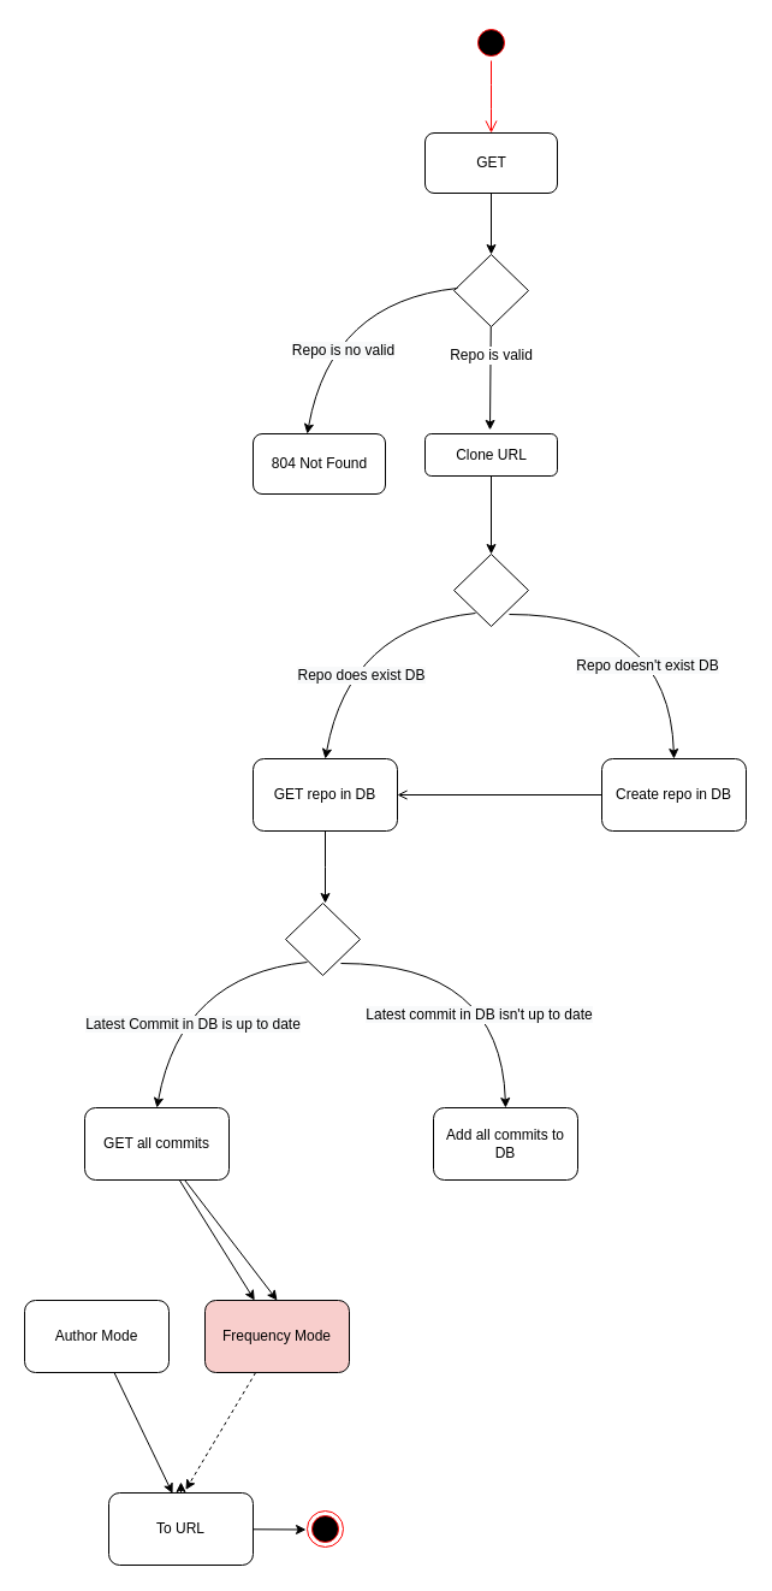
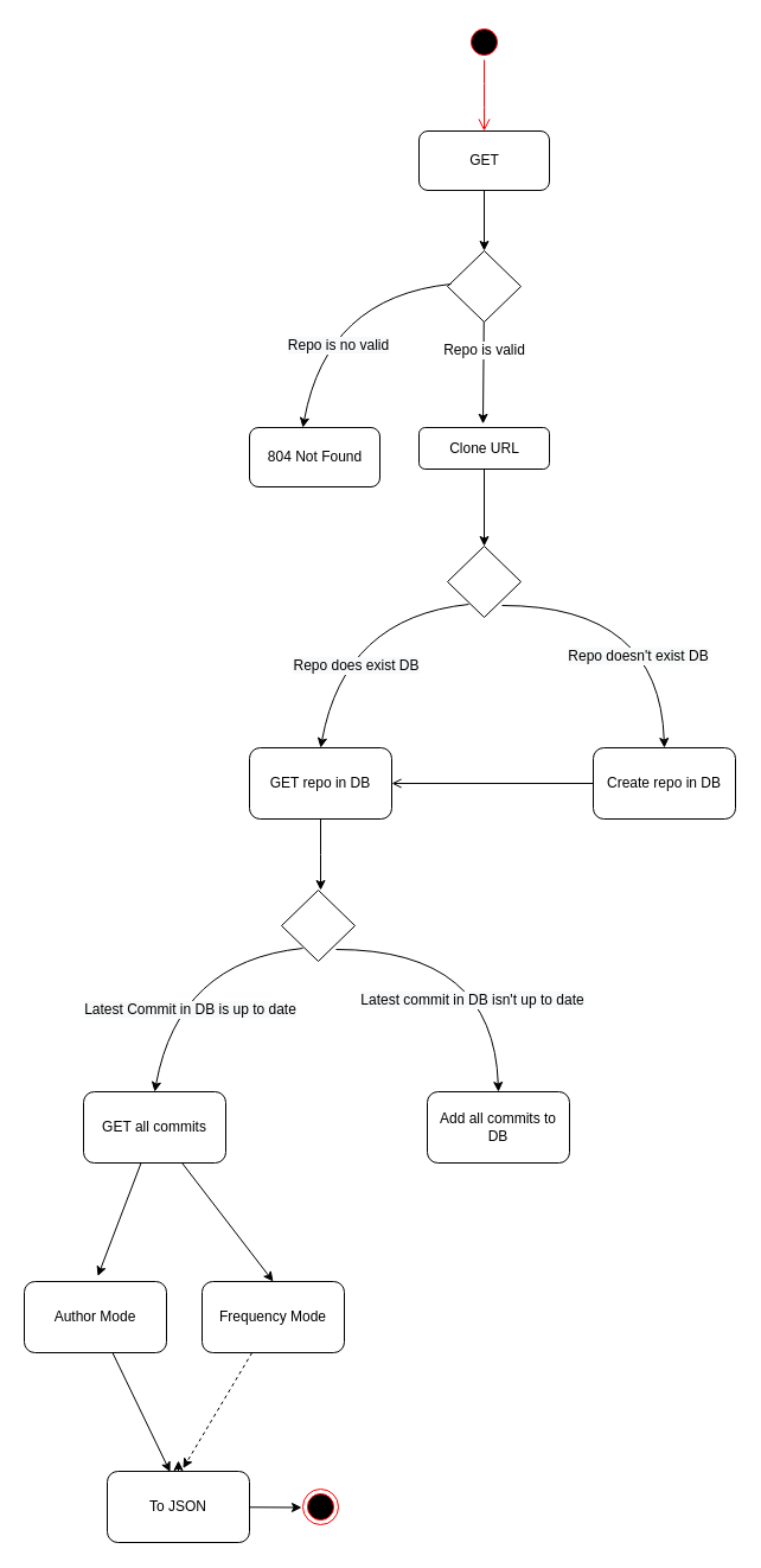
  <mxCell id="0" />
  <mxCell id="1" parent="0" />
  <mxCell id="2" value="" style="ellipse;html=1;shape=startState;fillColor=#000000;strokeColor=#ff0000;" parent="1" vertex="1"><mxGeometry x="393" y="20" width="30" height="30" as="geometry" /></mxCell>
  <mxCell id="3" value="" style="edgeStyle=orthogonalEdgeStyle;html=1;verticalAlign=bottom;endArrow=open;endSize=8;strokeColor=#ff0000;" parent="1" source="2" edge="1"><mxGeometry relative="1" as="geometry"><mxPoint x="408" y="110" as="targetPoint" /></mxGeometry></mxCell>
  <mxCell id="4" style="edgeStyle=orthogonalEdgeStyle;rounded=0;orthogonalLoop=1;jettySize=auto;html=1;" parent="1" source="5" edge="1"><mxGeometry relative="1" as="geometry"><mxPoint x="408" y="211" as="targetPoint" /></mxGeometry></mxCell>
  <mxCell id="5" value="GET" style="html=1;rounded=1;" parent="1" vertex="1"><mxGeometry x="353" y="110" width="110" height="50" as="geometry" /></mxCell>
  <mxCell id="6" style="edgeStyle=orthogonalEdgeStyle;rounded=0;orthogonalLoop=1;jettySize=auto;html=1;" parent="1" source="7" edge="1"><mxGeometry relative="1" as="geometry"><mxPoint x="408" y="460" as="targetPoint" /></mxGeometry></mxCell>
  <mxCell id="7" value="Clone URL" style="html=1;rounded=1;" parent="1" vertex="1"><mxGeometry x="353" y="360" width="110" height="35" as="geometry" /></mxCell>
  <mxCell id="8" value="" style="rhombus;whiteSpace=wrap;html=1;rounded=0;" parent="1" vertex="1"><mxGeometry x="377" y="460" width="62" height="60" as="geometry" /></mxCell>
  <mxCell id="9" value="" style="curved=1;endArrow=classic;html=1;exitX=0.29;exitY=0.817;exitDx=0;exitDy=0;exitPerimeter=0;" parent="1" source="8" edge="1"><mxGeometry width="50" height="50" relative="1" as="geometry"><mxPoint x="350" y="590" as="sourcePoint" /><mxPoint x="270" y="630" as="targetPoint" /><Array as="points"><mxPoint x="290" y="520" /></Array></mxGeometry></mxCell>
  <mxCell id="10" value="&lt;span style=&quot;text-align: left ; background-color: rgb(248 , 249 , 250)&quot;&gt;Repo does exist DB&lt;/span&gt;" style="text;html=1;resizable=0;points=[];align=center;verticalAlign=middle;labelBackgroundColor=#ffffff;" parent="9" vertex="1" connectable="0"><mxGeometry x="-0.416" y="10" relative="1" as="geometry"><mxPoint x="-33.5" y="34.5" as="offset" /></mxGeometry></mxCell>
  <mxCell id="11" value="" style="curved=1;endArrow=classic;html=1;" parent="1" edge="1"><mxGeometry width="50" height="50" relative="1" as="geometry"><mxPoint x="423" y="510" as="sourcePoint" /><mxPoint x="560" y="630" as="targetPoint" /><Array as="points"><mxPoint x="556" y="510" /></Array></mxGeometry></mxCell>
  <mxCell id="12" value="&lt;span style=&quot;text-align: left ; background-color: rgb(248 , 249 , 250)&quot;&gt;Repo doesn't exist DB&lt;/span&gt;" style="text;html=1;resizable=0;points=[];align=center;verticalAlign=middle;labelBackgroundColor=#ffffff;" parent="11" vertex="1" connectable="0"><mxGeometry x="-0.099" y="-42" relative="1" as="geometry"><mxPoint as="offset" /></mxGeometry></mxCell>
  <mxCell id="13" style="edgeStyle=orthogonalEdgeStyle;rounded=0;orthogonalLoop=1;jettySize=auto;html=1;" parent="1" source="14" edge="1"><mxGeometry relative="1" as="geometry"><mxPoint x="270" y="750" as="targetPoint" /></mxGeometry></mxCell>
  <mxCell id="14" value="GET repo in DB" style="rounded=1;whiteSpace=wrap;html=1;" parent="1" vertex="1"><mxGeometry x="210" y="630" width="120" height="60" as="geometry" /></mxCell>
  <mxCell id="15" style="edgeStyle=orthogonalEdgeStyle;rounded=0;orthogonalLoop=1;jettySize=auto;html=1;endArrow=open;" parent="1" source="16" target="14" edge="1"><mxGeometry relative="1" as="geometry" /></mxCell>
  <mxCell id="16" value="Create repo in DB" style="rounded=1;whiteSpace=wrap;html=1;" parent="1" vertex="1"><mxGeometry x="500" y="630" width="120" height="60" as="geometry" /></mxCell>
  <mxCell id="17" value="" style="rhombus;whiteSpace=wrap;html=1;rounded=0;" parent="1" vertex="1"><mxGeometry x="237" y="750" width="62" height="60" as="geometry" /></mxCell>
  <mxCell id="18" value="" style="curved=1;endArrow=classic;html=1;exitX=0.29;exitY=0.817;exitDx=0;exitDy=0;exitPerimeter=0;" parent="1" source="17" edge="1"><mxGeometry width="50" height="50" relative="1" as="geometry"><mxPoint x="210" y="880" as="sourcePoint" /><mxPoint x="130" y="920" as="targetPoint" /><Array as="points"><mxPoint x="150" y="810" /></Array></mxGeometry></mxCell>
  <mxCell id="19" value="&lt;span style=&quot;text-align: left ; background-color: rgb(248 , 249 , 250)&quot;&gt;Latest Commit in DB is up to date&lt;/span&gt;" style="text;html=1;resizable=0;points=[];align=center;verticalAlign=middle;labelBackgroundColor=#ffffff;" parent="18" vertex="1" connectable="0"><mxGeometry x="-0.416" y="10" relative="1" as="geometry"><mxPoint x="-33.5" y="34.5" as="offset" /></mxGeometry></mxCell>
  <mxCell id="20" value="" style="curved=1;endArrow=classic;html=1;" parent="1" edge="1"><mxGeometry width="50" height="50" relative="1" as="geometry"><mxPoint x="283" y="800" as="sourcePoint" /><mxPoint x="420" y="920" as="targetPoint" /><Array as="points"><mxPoint x="416" y="800" /></Array></mxGeometry></mxCell>
  <mxCell id="21" value="&lt;span style=&quot;text-align: left ; background-color: rgb(248 , 249 , 250)&quot;&gt;Latest commit in DB isn't up to date&lt;/span&gt;" style="text;html=1;resizable=0;points=[];align=center;verticalAlign=middle;labelBackgroundColor=#ffffff;" parent="20" vertex="1" connectable="0"><mxGeometry x="-0.099" y="-42" relative="1" as="geometry"><mxPoint as="offset" /></mxGeometry></mxCell>
- <mxCell id="22" style="rounded=0;orthogonalLoop=1;jettySize=auto;html=1;" parent="1" source="24" target="29" edge="1"><mxGeometry relative="1" as="geometry"><mxPoint x="70" y="1080" as="targetPoint" /></mxGeometry></mxCell>
+ <mxCell id="22" style="rounded=0;orthogonalLoop=1;jettySize=auto;html=1;entryX=0.517;entryY=-0.075;entryDx=0;entryDy=0;entryPerimeter=0;" parent="1" source="24" target="27" edge="1"><mxGeometry relative="1" as="geometry"><mxPoint x="70" y="1080" as="targetPoint" /></mxGeometry></mxCell>
  <mxCell id="23" style="edgeStyle=none;rounded=0;orthogonalLoop=1;jettySize=auto;html=1;" parent="1" source="24" edge="1"><mxGeometry relative="1" as="geometry"><mxPoint x="230" y="1080" as="targetPoint" /></mxGeometry></mxCell>
  <mxCell id="24" value="GET all commits" style="rounded=1;whiteSpace=wrap;html=1;" parent="1" vertex="1"><mxGeometry x="70" y="920" width="120" height="60" as="geometry" /></mxCell>
  <mxCell id="25" value="Add all commits to DB" style="rounded=1;whiteSpace=wrap;html=1;" parent="1" vertex="1"><mxGeometry x="360" y="920" width="120" height="60" as="geometry" /></mxCell>
  <mxCell id="26" style="edgeStyle=none;rounded=0;orthogonalLoop=1;jettySize=auto;html=1;entryX=0.442;entryY=0.008;entryDx=0;entryDy=0;entryPerimeter=0;" parent="1" source="27" target="32" edge="1"><mxGeometry relative="1" as="geometry"><mxPoint x="130" y="1240" as="targetPoint" /></mxGeometry></mxCell>
  <mxCell id="27" value="Author Mode" style="rounded=1;whiteSpace=wrap;html=1;" parent="1" vertex="1"><mxGeometry x="20" y="1080" width="120" height="60" as="geometry" /></mxCell>
  <mxCell id="28" style="edgeStyle=none;rounded=0;orthogonalLoop=1;jettySize=auto;html=1;entryX=0.533;entryY=-0.042;entryDx=0;entryDy=0;entryPerimeter=0;dashed=1;" parent="1" source="29" target="32" edge="1"><mxGeometry relative="1" as="geometry"><mxPoint x="160" y="1240" as="targetPoint" /></mxGeometry></mxCell>
- <mxCell id="29" value="Frequency Mode" style="rounded=1;whiteSpace=wrap;html=1;fillColor=#f8cecc;" parent="1" vertex="1"><mxGeometry x="170" y="1080" width="120" height="60" as="geometry" /></mxCell>
+ <mxCell id="29" value="Frequency Mode" style="rounded=1;whiteSpace=wrap;html=1;" parent="1" vertex="1"><mxGeometry x="170" y="1080" width="120" height="60" as="geometry" /></mxCell>
  <mxCell id="30" style="edgeStyle=none;rounded=0;orthogonalLoop=1;jettySize=auto;html=1;entryX=-0.033;entryY=0.517;entryDx=0;entryDy=0;entryPerimeter=0;" parent="1" source="32" target="33" edge="1"><mxGeometry relative="1" as="geometry" /></mxCell>
  <mxCell id="31" style="edgeStyle=none;rounded=0;orthogonalLoop=1;jettySize=auto;html=1;" parent="1" source="32" edge="1"><mxGeometry relative="1" as="geometry"><mxPoint x="150" y="1231" as="targetPoint" /></mxGeometry></mxCell>
- <mxCell id="32" value="To URL" style="rounded=1;whiteSpace=wrap;html=1;" parent="1" vertex="1"><mxGeometry x="90" y="1240" width="120" height="60" as="geometry" /></mxCell>
+ <mxCell id="32" value="To JSON" style="rounded=1;whiteSpace=wrap;html=1;" parent="1" vertex="1"><mxGeometry x="90" y="1240" width="120" height="60" as="geometry" /></mxCell>
  <mxCell id="33" value="" style="ellipse;html=1;shape=endState;fillColor=#000000;strokeColor=#ff0000;rounded=0;" parent="1" vertex="1"><mxGeometry x="255" y="1255" width="30" height="30" as="geometry" /></mxCell>
  <mxCell id="34" style="edgeStyle=none;rounded=0;orthogonalLoop=1;jettySize=auto;html=1;entryX=0.491;entryY=-0.09;entryDx=0;entryDy=0;entryPerimeter=0;" parent="1" source="36" target="7" edge="1"><mxGeometry relative="1" as="geometry"><mxPoint x="300" y="261" as="targetPoint" /></mxGeometry></mxCell>
  <mxCell id="35" value="Repo is valid" style="text;html=1;resizable=0;points=[];align=center;verticalAlign=middle;labelBackgroundColor=#ffffff;" parent="34" vertex="1" connectable="0"><mxGeometry x="-0.451" relative="1" as="geometry"><mxPoint as="offset" /></mxGeometry></mxCell>
  <mxCell id="36" value="" style="rhombus;whiteSpace=wrap;html=1;rounded=0;" parent="1" vertex="1"><mxGeometry x="377" y="211" width="62" height="60" as="geometry" /></mxCell>
  <mxCell id="37" value="" style="curved=1;endArrow=classic;html=1;exitX=0.29;exitY=0.817;exitDx=0;exitDy=0;exitPerimeter=0;" parent="1" edge="1"><mxGeometry width="50" height="50" relative="1" as="geometry"><mxPoint x="379.98" y="239.02" as="sourcePoint" /><mxPoint x="255" y="360" as="targetPoint" /><Array as="points"><mxPoint x="275" y="250" /></Array></mxGeometry></mxCell>
  <mxCell id="38" value="&lt;span style=&quot;text-align: left ; background-color: rgb(248 , 249 , 250)&quot;&gt;Repo is no valid&lt;/span&gt;" style="text;html=1;resizable=0;points=[];align=center;verticalAlign=middle;labelBackgroundColor=#ffffff;" parent="37" vertex="1" connectable="0"><mxGeometry x="-0.416" y="10" relative="1" as="geometry"><mxPoint x="-33.5" y="34.5" as="offset" /></mxGeometry></mxCell>
  <mxCell id="39" value="804 Not Found" style="html=1;rounded=1;" parent="1" vertex="1"><mxGeometry x="210" y="360" width="110" height="50" as="geometry" /></mxCell>
